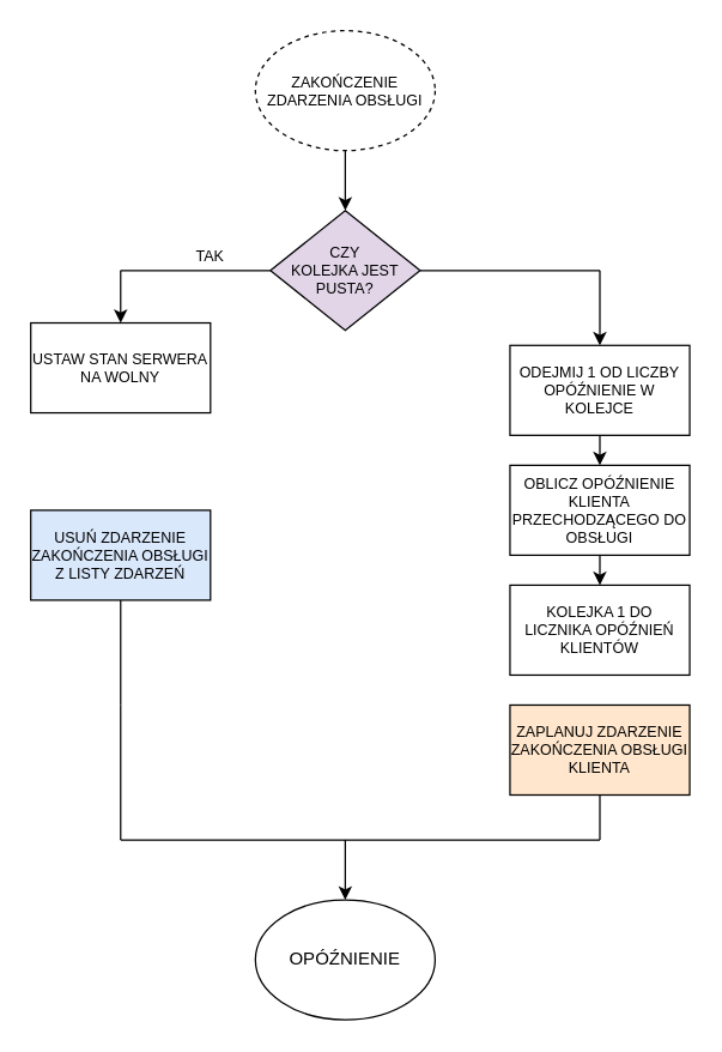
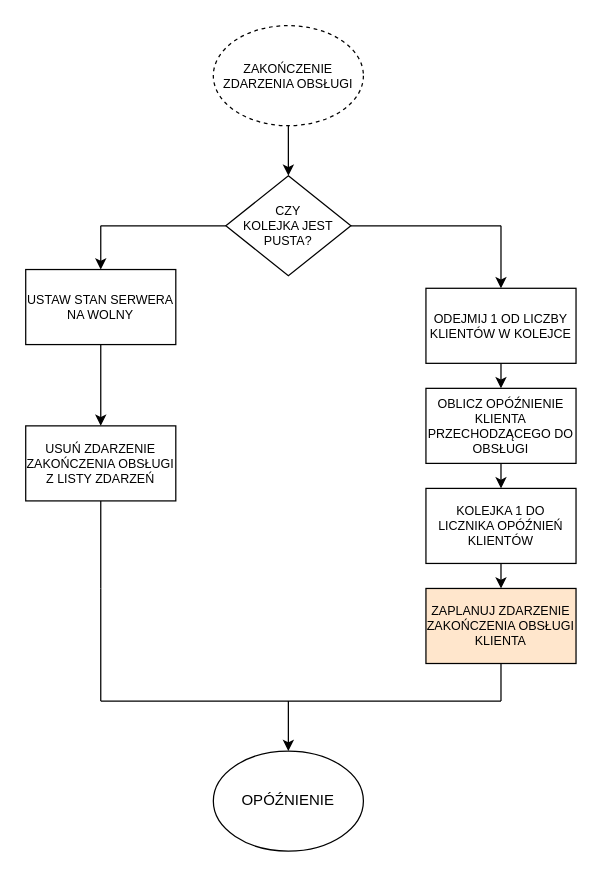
  <mxCell id="0" />
  <mxCell id="1" parent="0" />
  <mxCell id="2" value="ZAKOŃCZENIE ZDARZENIA OBSŁUGI" style="ellipse;whiteSpace=wrap;html=1;fontSize=10;dashed=1;" vertex="1" parent="1"><mxGeometry x="170" y="20" width="120" height="80" as="geometry" /></mxCell>
  <mxCell id="3" value="" style="endArrow=classic;html=1;fontSize=10;exitX=0.5;exitY=1;exitDx=0;exitDy=0;" edge="1" parent="1" source="2"><mxGeometry width="50" height="50" relative="1" as="geometry"><mxPoint x="170" y="170" as="sourcePoint" /><mxPoint x="230" y="140" as="targetPoint" /></mxGeometry></mxCell>
- <mxCell id="4" value="CZY&lt;br&gt;KOLEJKA JEST PUSTA?" style="rhombus;whiteSpace=wrap;html=1;fontSize=10;fillColor=#e1d5e7;" vertex="1" parent="1"><mxGeometry x="180" y="140" width="100" height="80" as="geometry" /></mxCell>
+ <mxCell id="4" value="CZY&lt;br&gt;KOLEJKA JEST PUSTA?" style="rhombus;whiteSpace=wrap;html=1;fontSize=10;" vertex="1" parent="1"><mxGeometry x="180" y="140" width="100" height="80" as="geometry" /></mxCell>
  <mxCell id="5" value="" style="endArrow=none;html=1;fontSize=10;entryX=0;entryY=0.5;entryDx=0;entryDy=0;" edge="1" parent="1" target="4"><mxGeometry width="50" height="50" relative="1" as="geometry"><mxPoint x="80" y="180" as="sourcePoint" /><mxPoint x="220" y="240" as="targetPoint" /></mxGeometry></mxCell>
  <mxCell id="6" value="USTAW STAN SERWERA NA WOLNY" style="rounded=0;whiteSpace=wrap;html=1;fontSize=10;" vertex="1" parent="1"><mxGeometry x="20" y="215" width="120" height="60" as="geometry" /></mxCell>
  <mxCell id="7" value="" style="endArrow=classic;html=1;fontSize=10;entryX=0.5;entryY=0;entryDx=0;entryDy=0;" edge="1" parent="1" target="6"><mxGeometry width="50" height="50" relative="1" as="geometry"><mxPoint x="80" y="180" as="sourcePoint" /><mxPoint x="70" y="320" as="targetPoint" /></mxGeometry></mxCell>
- <mxCell id="8" value="USUŃ ZDARZENIE ZAKOŃCZENIA OBSŁUGI Z LISTY ZDARZEŃ" style="rounded=0;whiteSpace=wrap;html=1;fontSize=10;fillColor=#dae8fc;" vertex="1" parent="1"><mxGeometry x="20" y="340" width="120" height="60" as="geometry" /></mxCell>
+ <mxCell id="8" value="USUŃ ZDARZENIE ZAKOŃCZENIA OBSŁUGI Z LISTY ZDARZEŃ" style="rounded=0;whiteSpace=wrap;html=1;fontSize=10;" vertex="1" parent="1"><mxGeometry x="20" y="340" width="120" height="60" as="geometry" /></mxCell>
+ <mxCell id="9" value="" style="endArrow=classic;html=1;fontSize=10;exitX=0.5;exitY=1;exitDx=0;exitDy=0;entryX=0.5;entryY=0;entryDx=0;entryDy=0;" edge="1" parent="1" source="6" target="8"><mxGeometry width="50" height="50" relative="1" as="geometry"><mxPoint x="20" y="470" as="sourcePoint" /><mxPoint x="70" y="420" as="targetPoint" /></mxGeometry></mxCell>
  <mxCell id="10" value="" style="endArrow=none;html=1;fontSize=10;entryX=0.5;entryY=1;entryDx=0;entryDy=0;" edge="1" parent="1" target="8"><mxGeometry width="50" height="50" relative="1" as="geometry"><mxPoint x="80" y="470" as="sourcePoint" /><mxPoint x="120" y="450" as="targetPoint" /></mxGeometry></mxCell>
- <mxCell id="11" value="TAK" style="text;html=1;strokeColor=none;fillColor=none;align=center;verticalAlign=middle;whiteSpace=wrap;rounded=0;fontSize=10;" vertex="1" parent="1"><mxGeometry x="120" y="160" width="40" height="20" as="geometry" /></mxCell>
  <mxCell id="12" value="" style="endArrow=none;html=1;fontSize=10;exitX=1;exitY=0.5;exitDx=0;exitDy=0;" edge="1" parent="1" source="4"><mxGeometry width="50" height="50" relative="1" as="geometry"><mxPoint x="20" y="540" as="sourcePoint" /><mxPoint x="400" y="180" as="targetPoint" /></mxGeometry></mxCell>
  <mxCell id="13" value="" style="endArrow=classic;html=1;fontSize=10;" edge="1" parent="1"><mxGeometry width="50" height="50" relative="1" as="geometry"><mxPoint x="400" y="180" as="sourcePoint" /><mxPoint x="400" y="230" as="targetPoint" /></mxGeometry></mxCell>
- <mxCell id="14" value="ODEJMIJ 1 OD LICZBY OPÓŹNIENIE W KOLEJCE" style="rounded=0;whiteSpace=wrap;html=1;fontSize=10;" vertex="1" parent="1"><mxGeometry x="340" y="230" width="120" height="60" as="geometry" /></mxCell>
+ <mxCell id="14" value="ODEJMIJ 1 OD LICZBY KLIENTÓW W KOLEJCE" style="rounded=0;whiteSpace=wrap;html=1;fontSize=10;" vertex="1" parent="1"><mxGeometry x="340" y="230" width="120" height="60" as="geometry" /></mxCell>
  <mxCell id="15" value="OBLICZ OPÓŹNIENIE KLIENTA PRZECHODZĄCEGO DO OBSŁUGI" style="rounded=0;whiteSpace=wrap;html=1;fontSize=10;" vertex="1" parent="1"><mxGeometry x="340" y="310" width="120" height="60" as="geometry" /></mxCell>
  <mxCell id="16" value="KOLEJKA 1 DO LICZNIKA OPÓŹNIEŃ KLIENTÓW" style="rounded=0;whiteSpace=wrap;html=1;fontSize=10;" vertex="1" parent="1"><mxGeometry x="340" y="390" width="120" height="60" as="geometry" /></mxCell>
  <mxCell id="17" value="ZAPLANUJ ZDARZENIE ZAKOŃCZENIA OBSŁUGI KLIENTA" style="rounded=0;whiteSpace=wrap;html=1;fontSize=10;fillColor=#ffe6cc;" vertex="1" parent="1"><mxGeometry x="340" y="470" width="120" height="60" as="geometry" /></mxCell>
  <mxCell id="18" value="" style="endArrow=none;html=1;fontSize=10;" edge="1" parent="1"><mxGeometry width="50" height="50" relative="1" as="geometry"><mxPoint x="80" y="560" as="sourcePoint" /><mxPoint x="80" y="470" as="targetPoint" /></mxGeometry></mxCell>
  <mxCell id="19" value="" style="endArrow=none;html=1;fontSize=10;" edge="1" parent="1"><mxGeometry width="50" height="50" relative="1" as="geometry"><mxPoint x="400" y="560" as="sourcePoint" /><mxPoint x="80" y="560" as="targetPoint" /></mxGeometry></mxCell>
  <mxCell id="20" value="" style="endArrow=classic;html=1;fontSize=10;exitX=0.5;exitY=1;exitDx=0;exitDy=0;" edge="1" parent="1" source="14" target="15"><mxGeometry width="50" height="50" relative="1" as="geometry"><mxPoint x="20" y="630" as="sourcePoint" /><mxPoint x="70" y="580" as="targetPoint" /></mxGeometry></mxCell>
  <mxCell id="21" value="" style="endArrow=classic;html=1;fontSize=10;exitX=0.5;exitY=1;exitDx=0;exitDy=0;entryX=0.5;entryY=0;entryDx=0;entryDy=0;" edge="1" parent="1" source="15" target="16"><mxGeometry width="50" height="50" relative="1" as="geometry"><mxPoint x="20" y="630" as="sourcePoint" /><mxPoint x="70" y="580" as="targetPoint" /></mxGeometry></mxCell>
+ <mxCell id="22" value="" style="endArrow=classic;html=1;fontSize=10;exitX=0.5;exitY=1;exitDx=0;exitDy=0;" edge="1" parent="1" source="16" target="17"><mxGeometry width="50" height="50" relative="1" as="geometry"><mxPoint x="20" y="630" as="sourcePoint" /><mxPoint x="70" y="580" as="targetPoint" /></mxGeometry></mxCell>
  <mxCell id="23" value="" style="endArrow=classic;html=1;fontSize=10;" edge="1" parent="1" target="25"><mxGeometry width="50" height="50" relative="1" as="geometry"><mxPoint x="230" y="560" as="sourcePoint" /><mxPoint x="230" y="600" as="targetPoint" /></mxGeometry></mxCell>
  <mxCell id="24" value="" style="endArrow=none;html=1;fontSize=10;entryX=0.5;entryY=1;entryDx=0;entryDy=0;" edge="1" parent="1" target="17"><mxGeometry width="50" height="50" relative="1" as="geometry"><mxPoint x="400" y="560" as="sourcePoint" /><mxPoint x="60" y="670" as="targetPoint" /></mxGeometry></mxCell>
  <mxCell id="25" value="OPÓŹNIENIE" style="ellipse;whiteSpace=wrap;html=1;" vertex="1" parent="1"><mxGeometry x="170" y="600" width="120" height="80" as="geometry" /></mxCell>
